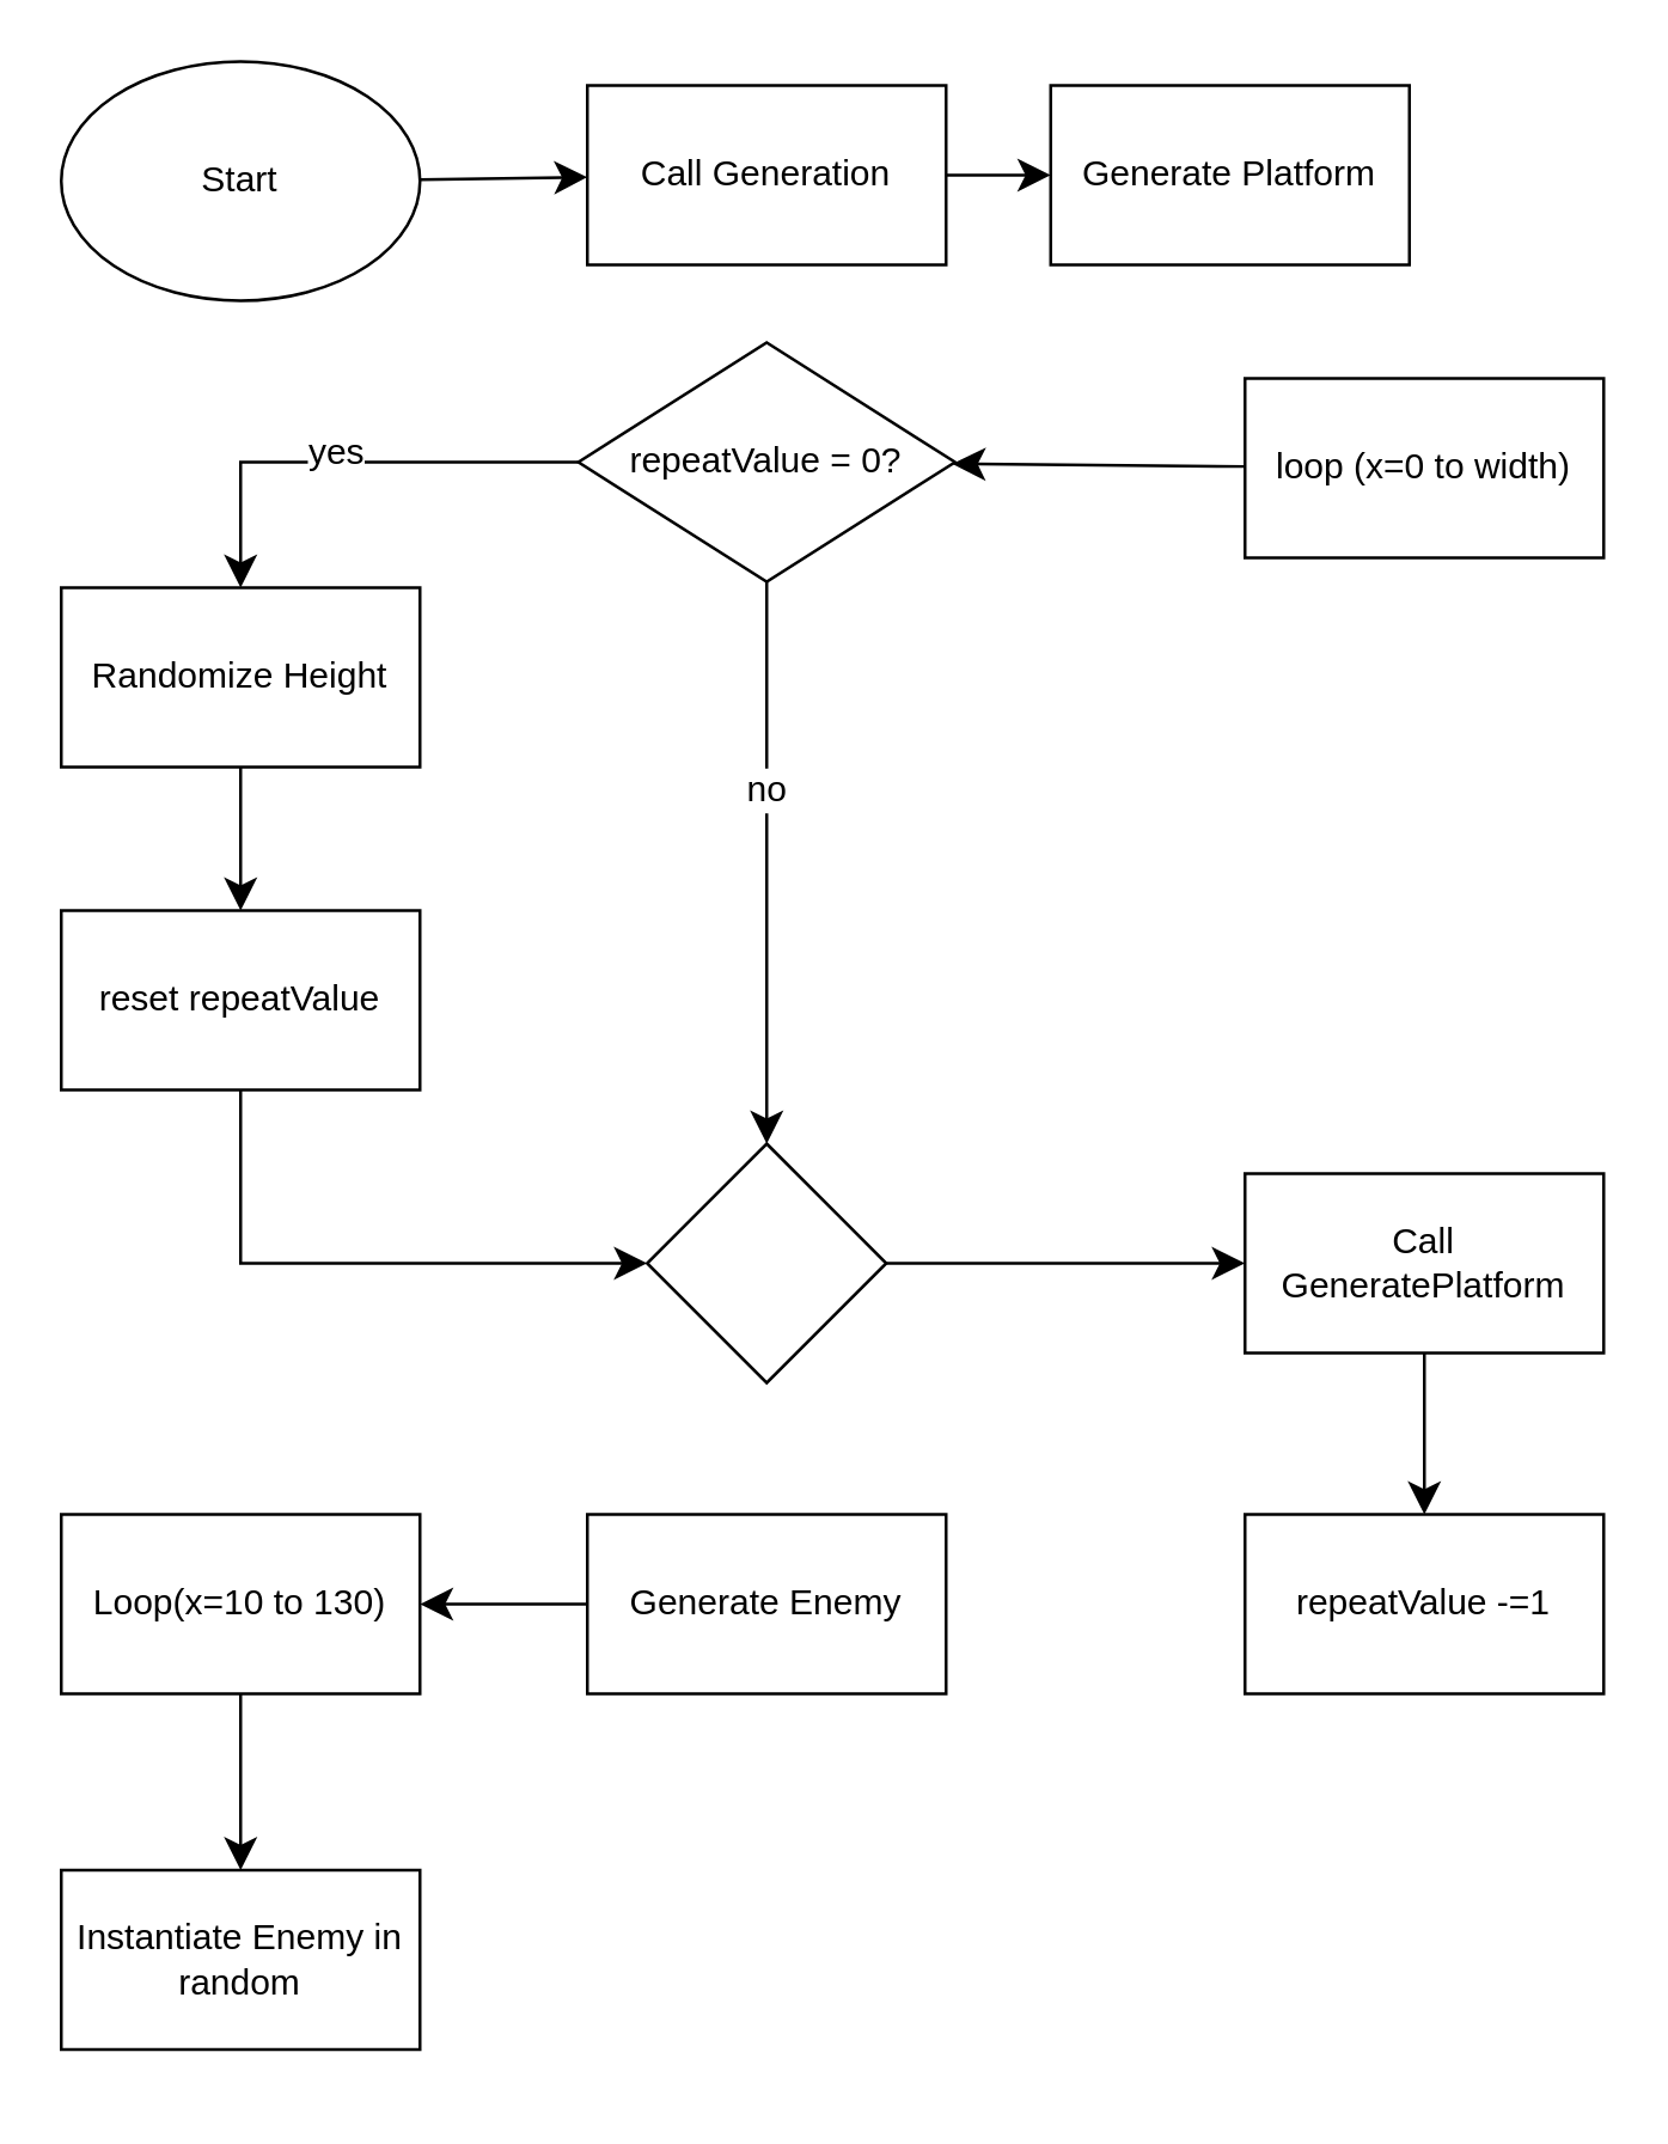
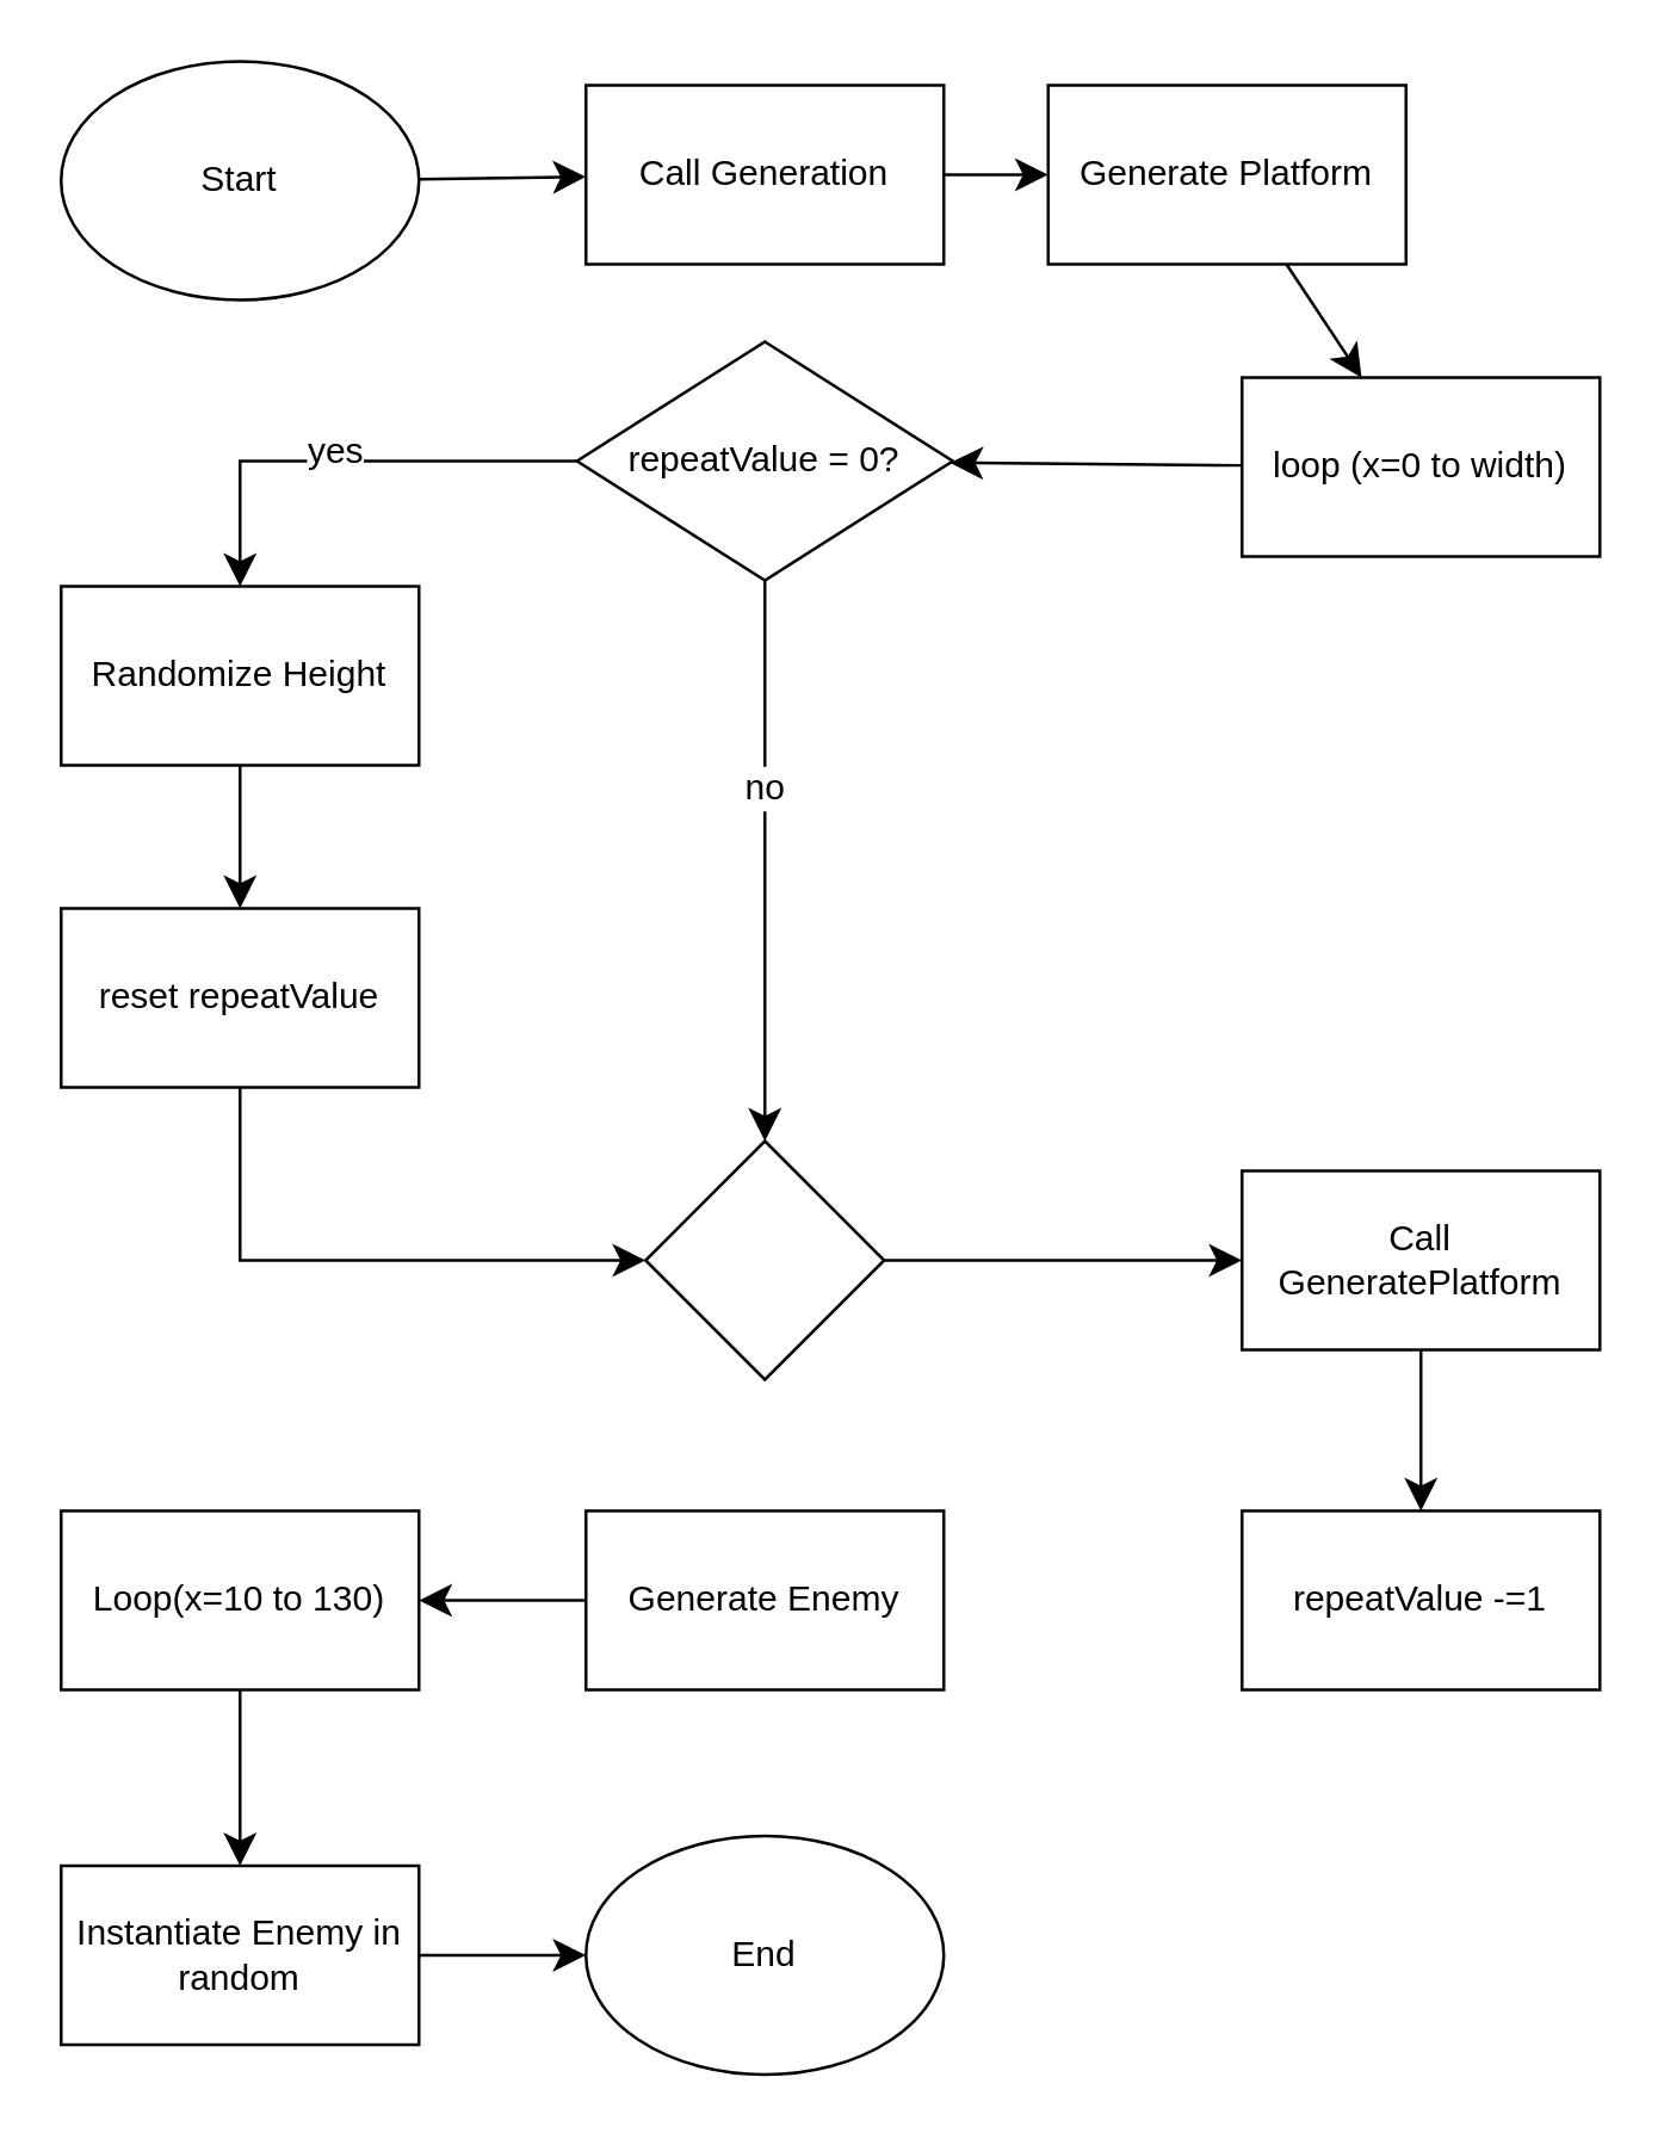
  <mxCell id="0" />
  <mxCell id="1" parent="0" />
  <mxCell id="2" value="" style="edgeStyle=none;curved=1;rounded=0;orthogonalLoop=1;jettySize=auto;html=1;fontSize=12;startSize=8;endSize=8;" edge="1" parent="1" source="3" target="5"><mxGeometry relative="1" as="geometry" /></mxCell>
  <mxCell id="3" value="Start" style="ellipse;whiteSpace=wrap;html=1;" vertex="1" parent="1"><mxGeometry x="20" y="20" width="120" height="80" as="geometry" /></mxCell>
  <mxCell id="4" value="" style="edgeStyle=none;curved=1;rounded=0;orthogonalLoop=1;jettySize=auto;html=1;fontSize=12;startSize=8;endSize=8;" edge="1" parent="1" source="5" target="7"><mxGeometry relative="1" as="geometry" /></mxCell>
  <mxCell id="5" value="Call Generation" style="whiteSpace=wrap;html=1;" vertex="1" parent="1"><mxGeometry x="196" y="28" width="120" height="60" as="geometry" /></mxCell>
+ <mxCell id="6" value="" style="edgeStyle=none;curved=1;rounded=0;orthogonalLoop=1;jettySize=auto;html=1;fontSize=12;startSize=8;endSize=8;" edge="1" parent="1" source="7" target="9"><mxGeometry relative="1" as="geometry" /></mxCell>
  <mxCell id="7" value="Generate Platform" style="whiteSpace=wrap;html=1;" vertex="1" parent="1"><mxGeometry x="351" y="28" width="120" height="60" as="geometry" /></mxCell>
  <mxCell id="8" value="" style="edgeStyle=none;curved=1;rounded=0;orthogonalLoop=1;jettySize=auto;html=1;fontSize=12;startSize=8;endSize=8;" edge="1" parent="1" source="9" target="14"><mxGeometry relative="1" as="geometry" /></mxCell>
  <mxCell id="9" value="loop (x=0 to width)" style="whiteSpace=wrap;html=1;" vertex="1" parent="1"><mxGeometry x="416" y="126" width="120" height="60" as="geometry" /></mxCell>
  <mxCell id="10" value="" style="edgeStyle=orthogonalEdgeStyle;rounded=0;orthogonalLoop=1;jettySize=auto;html=1;fontSize=12;startSize=8;endSize=8;" edge="1" parent="1" source="14" target="17"><mxGeometry relative="1" as="geometry" /></mxCell>
  <mxCell id="11" value="yes" style="edgeLabel;html=1;align=center;verticalAlign=middle;resizable=0;points=[];fontSize=12;" vertex="1" connectable="0" parent="10"><mxGeometry x="0.056" y="-4" relative="1" as="geometry"><mxPoint as="offset" /></mxGeometry></mxCell>
  <mxCell id="12" value="" style="edgeStyle=none;curved=1;rounded=0;orthogonalLoop=1;jettySize=auto;html=1;fontSize=12;startSize=8;endSize=8;entryX=0.5;entryY=0;entryDx=0;entryDy=0;" edge="1" parent="1" source="14" target="19"><mxGeometry relative="1" as="geometry"><mxPoint x="47.384" y="589" as="targetPoint" /></mxGeometry></mxCell>
  <mxCell id="13" value="no" style="edgeLabel;html=1;align=center;verticalAlign=middle;resizable=0;points=[];fontSize=12;" vertex="1" connectable="0" parent="12"><mxGeometry x="-0.262" y="-1" relative="1" as="geometry"><mxPoint as="offset" /></mxGeometry></mxCell>
  <mxCell id="14" value="repeatValue = 0?" style="rhombus;whiteSpace=wrap;html=1;" vertex="1" parent="1"><mxGeometry x="193" y="114" width="126" height="80" as="geometry" /></mxCell>
  <mxCell id="15" value="" style="edgeStyle=elbowEdgeStyle;rounded=0;orthogonalLoop=1;jettySize=auto;html=1;fontSize=12;startSize=8;endSize=8;entryX=0;entryY=0.5;entryDx=0;entryDy=0;exitX=0.5;exitY=1;exitDx=0;exitDy=0;" edge="1" parent="1" source="20" target="19"><mxGeometry relative="1" as="geometry"><mxPoint x="-142" y="681" as="sourcePoint" /><mxPoint x="-142" y="726" as="targetPoint" /><Array as="points"><mxPoint x="80" y="397" /></Array></mxGeometry></mxCell>
  <mxCell id="16" value="" style="edgeStyle=none;curved=1;rounded=0;orthogonalLoop=1;jettySize=auto;html=1;fontSize=12;startSize=8;endSize=8;" edge="1" parent="1" source="17" target="20"><mxGeometry relative="1" as="geometry" /></mxCell>
  <mxCell id="17" value="Randomize Height" style="whiteSpace=wrap;html=1;" vertex="1" parent="1"><mxGeometry x="20" y="196" width="120" height="60" as="geometry" /></mxCell>
  <mxCell id="18" value="" style="edgeStyle=none;curved=1;rounded=0;orthogonalLoop=1;jettySize=auto;html=1;fontSize=12;startSize=8;endSize=8;" edge="1" parent="1" source="19" target="23"><mxGeometry relative="1" as="geometry" /></mxCell>
  <mxCell id="19" value="" style="rhombus;whiteSpace=wrap;html=1;" vertex="1" parent="1"><mxGeometry x="216" y="382" width="80" height="80" as="geometry" /></mxCell>
  <mxCell id="20" value="reset repeatValue" style="whiteSpace=wrap;html=1;" vertex="1" parent="1"><mxGeometry x="20" y="304" width="120" height="60" as="geometry" /></mxCell>
  <mxCell id="21" value="repeatValue -=1" style="whiteSpace=wrap;html=1;" vertex="1" parent="1"><mxGeometry x="416" y="506" width="120" height="60" as="geometry" /></mxCell>
  <mxCell id="22" value="" style="edgeStyle=none;curved=1;rounded=0;orthogonalLoop=1;jettySize=auto;html=1;fontSize=12;startSize=8;endSize=8;" edge="1" parent="1" source="23" target="21"><mxGeometry relative="1" as="geometry" /></mxCell>
  <mxCell id="23" value="Call GeneratePlatform" style="whiteSpace=wrap;html=1;" vertex="1" parent="1"><mxGeometry x="416" y="392" width="120" height="60" as="geometry" /></mxCell>
  <mxCell id="24" value="" style="edgeStyle=none;curved=1;rounded=0;orthogonalLoop=1;jettySize=auto;html=1;fontSize=12;startSize=8;endSize=8;" edge="1" parent="1" source="25" target="27"><mxGeometry relative="1" as="geometry" /></mxCell>
  <mxCell id="25" value="Generate Enemy" style="whiteSpace=wrap;html=1;" vertex="1" parent="1"><mxGeometry x="196" y="506" width="120" height="60" as="geometry" /></mxCell>
  <mxCell id="26" value="" style="edgeStyle=none;curved=1;rounded=0;orthogonalLoop=1;jettySize=auto;html=1;fontSize=12;startSize=8;endSize=8;" edge="1" parent="1" source="27" target="29"><mxGeometry relative="1" as="geometry" /></mxCell>
  <mxCell id="27" value="Loop(x=10 to 130)" style="whiteSpace=wrap;html=1;" vertex="1" parent="1"><mxGeometry x="20" y="506" width="120" height="60" as="geometry" /></mxCell>
+ <mxCell id="28" style="edgeStyle=none;curved=1;rounded=0;orthogonalLoop=1;jettySize=auto;html=1;exitX=1;exitY=0.5;exitDx=0;exitDy=0;entryX=0;entryY=0.5;entryDx=0;entryDy=0;fontSize=12;startSize=8;endSize=8;" edge="1" parent="1" source="29" target="30"><mxGeometry relative="1" as="geometry" /></mxCell>
  <mxCell id="29" value="Instantiate Enemy in random" style="whiteSpace=wrap;html=1;" vertex="1" parent="1"><mxGeometry x="20" y="625" width="120" height="60" as="geometry" /></mxCell>
+ <mxCell id="30" value="End" style="ellipse;whiteSpace=wrap;html=1;" vertex="1" parent="1"><mxGeometry x="196" y="615" width="120" height="80" as="geometry" /></mxCell>
